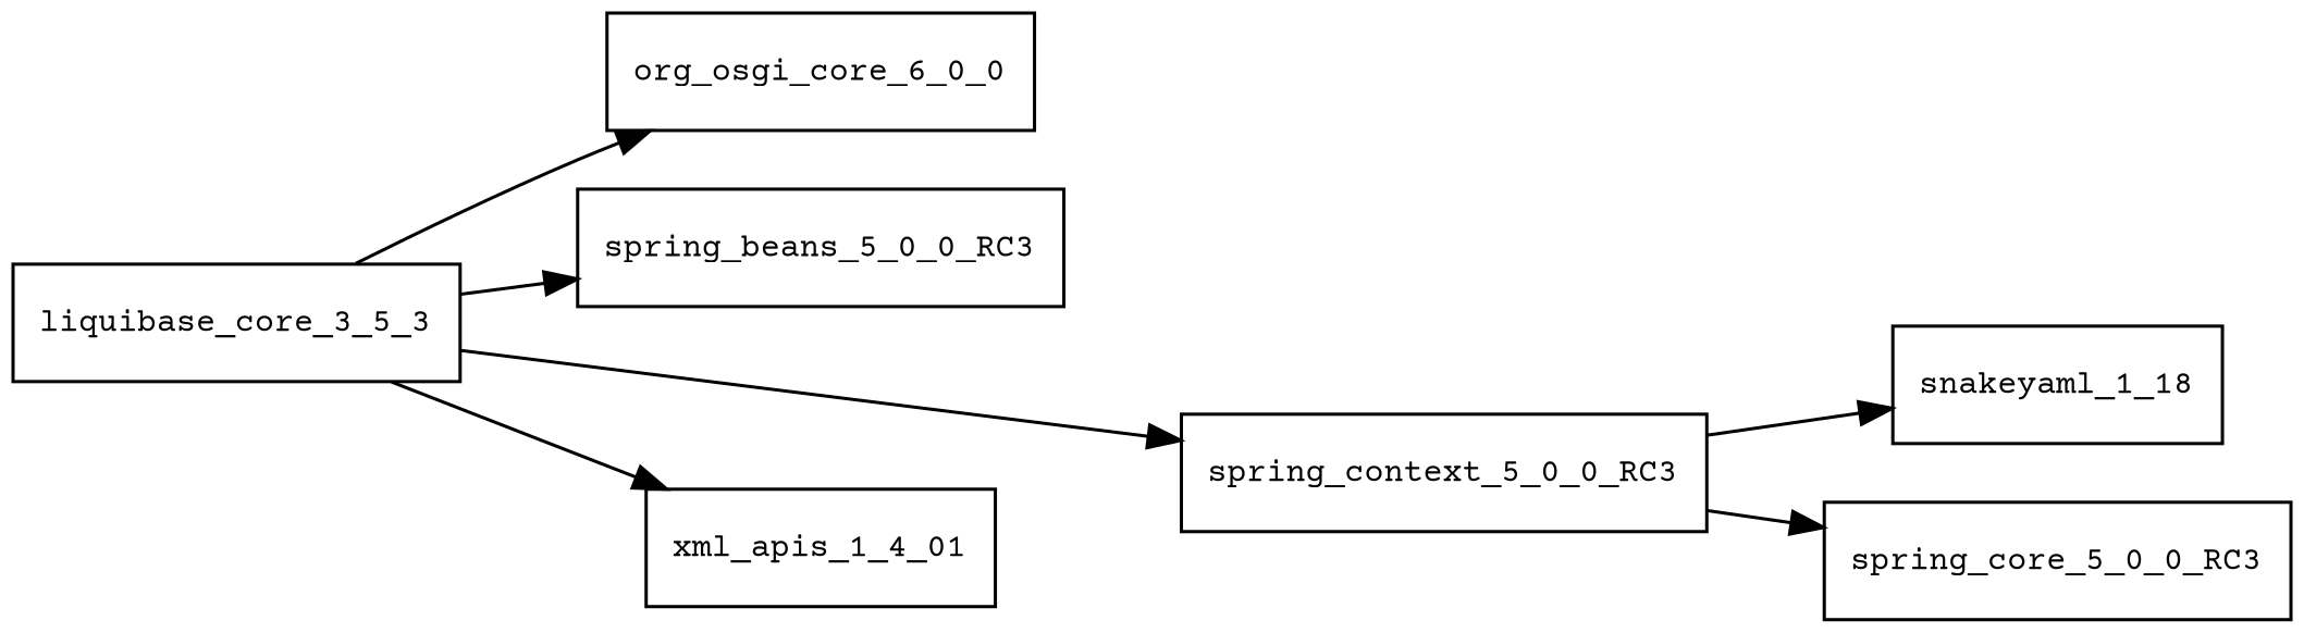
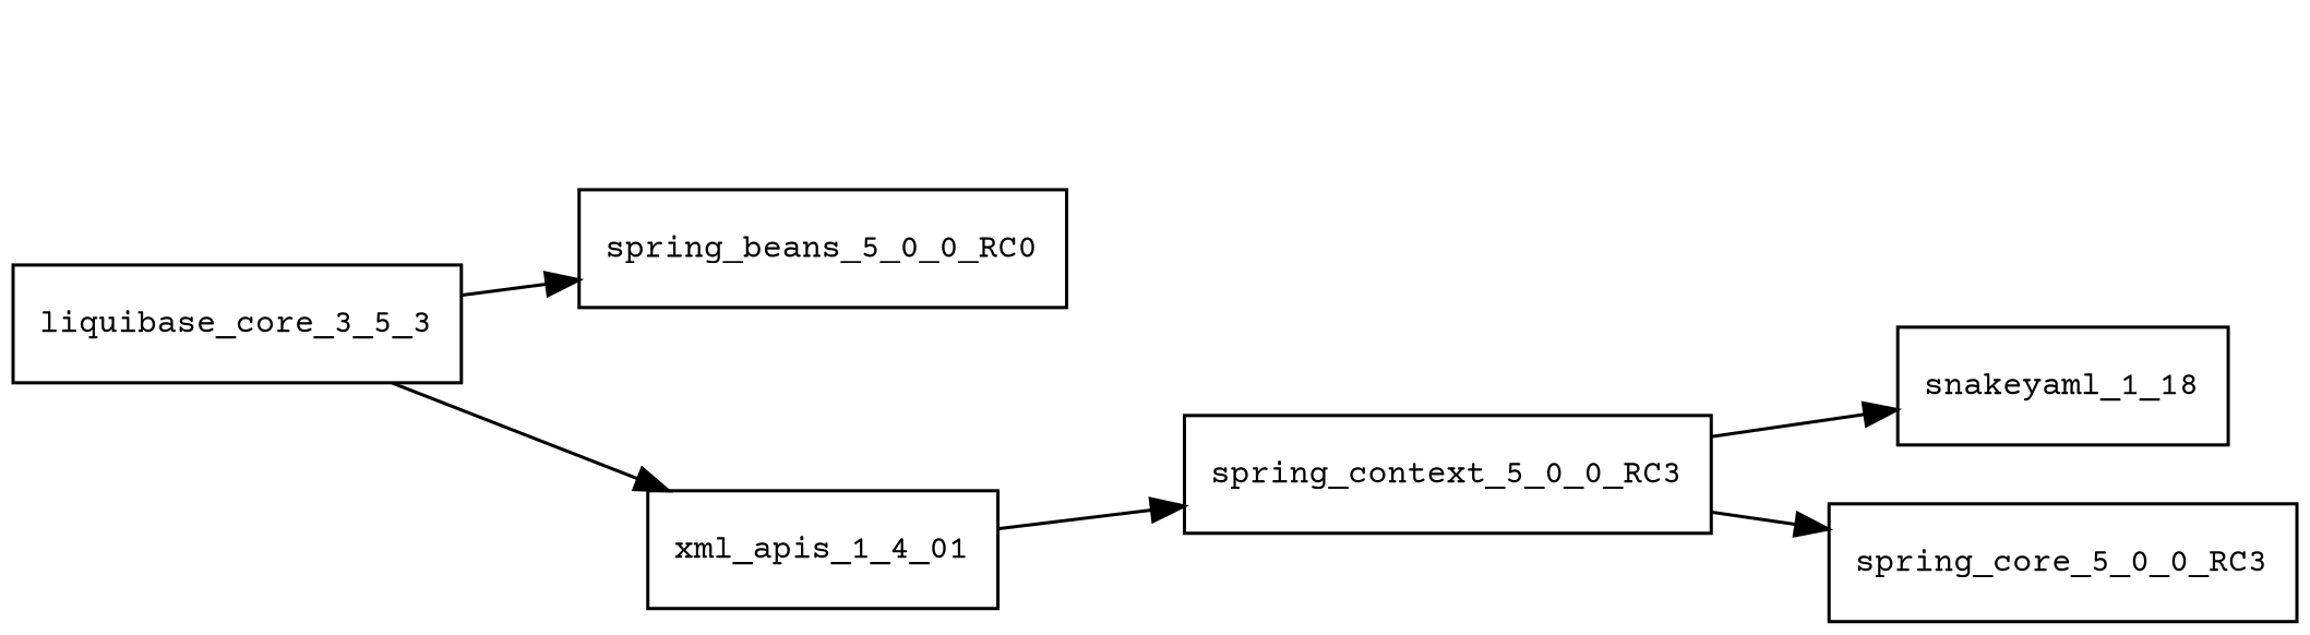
  digraph {
    fontname="Courier Prime"
    rankdir=LR
    node [fontname="Courier Prime" fontsize=10.0 shape=box]
    edge [fontname="Courier Prime"]
    liquibase_core_3_5_3
-   org_osgi_core_6_0_0
-   spring_beans_5_0_0_RC3
+   spring_beans_5_0_0_RC3 [label=spring_beans_5_0_0_RC0]
    spring_context_5_0_0_RC3
    xml_apis_1_4_01
    snakeyaml_1_18
    spring_core_5_0_0_RC3
-   liquibase_core_3_5_3 -> org_osgi_core_6_0_0
    liquibase_core_3_5_3 -> spring_beans_5_0_0_RC3
-   liquibase_core_3_5_3 -> spring_context_5_0_0_RC3
+   xml_apis_1_4_01 -> spring_context_5_0_0_RC3
    liquibase_core_3_5_3 -> xml_apis_1_4_01
    spring_context_5_0_0_RC3 -> snakeyaml_1_18
    spring_context_5_0_0_RC3 -> spring_core_5_0_0_RC3
  }
